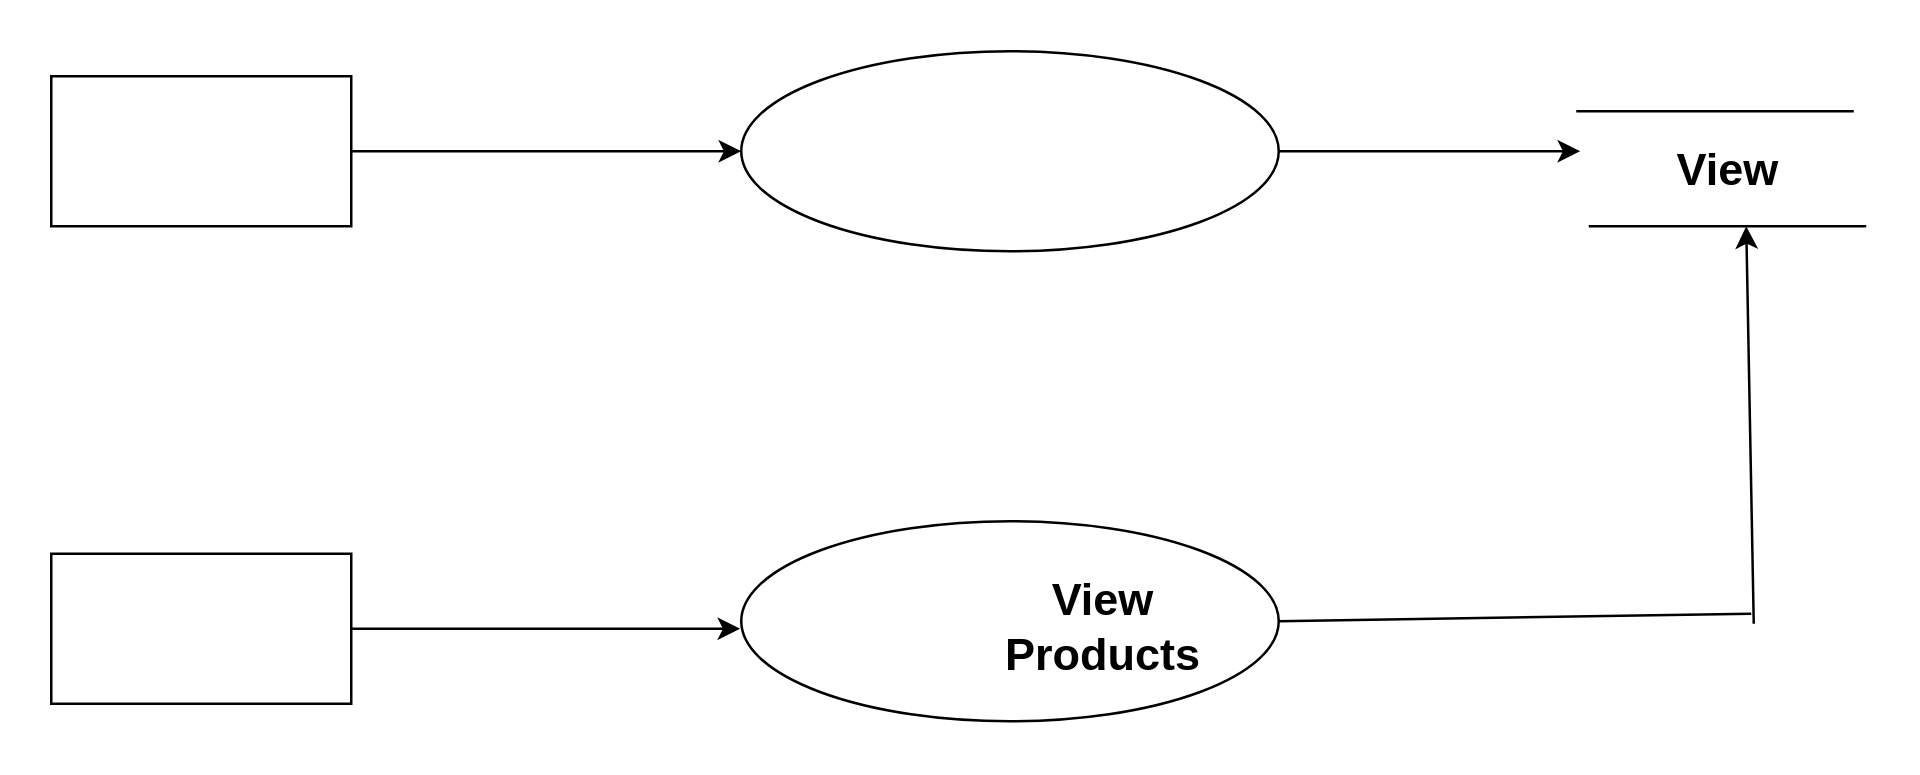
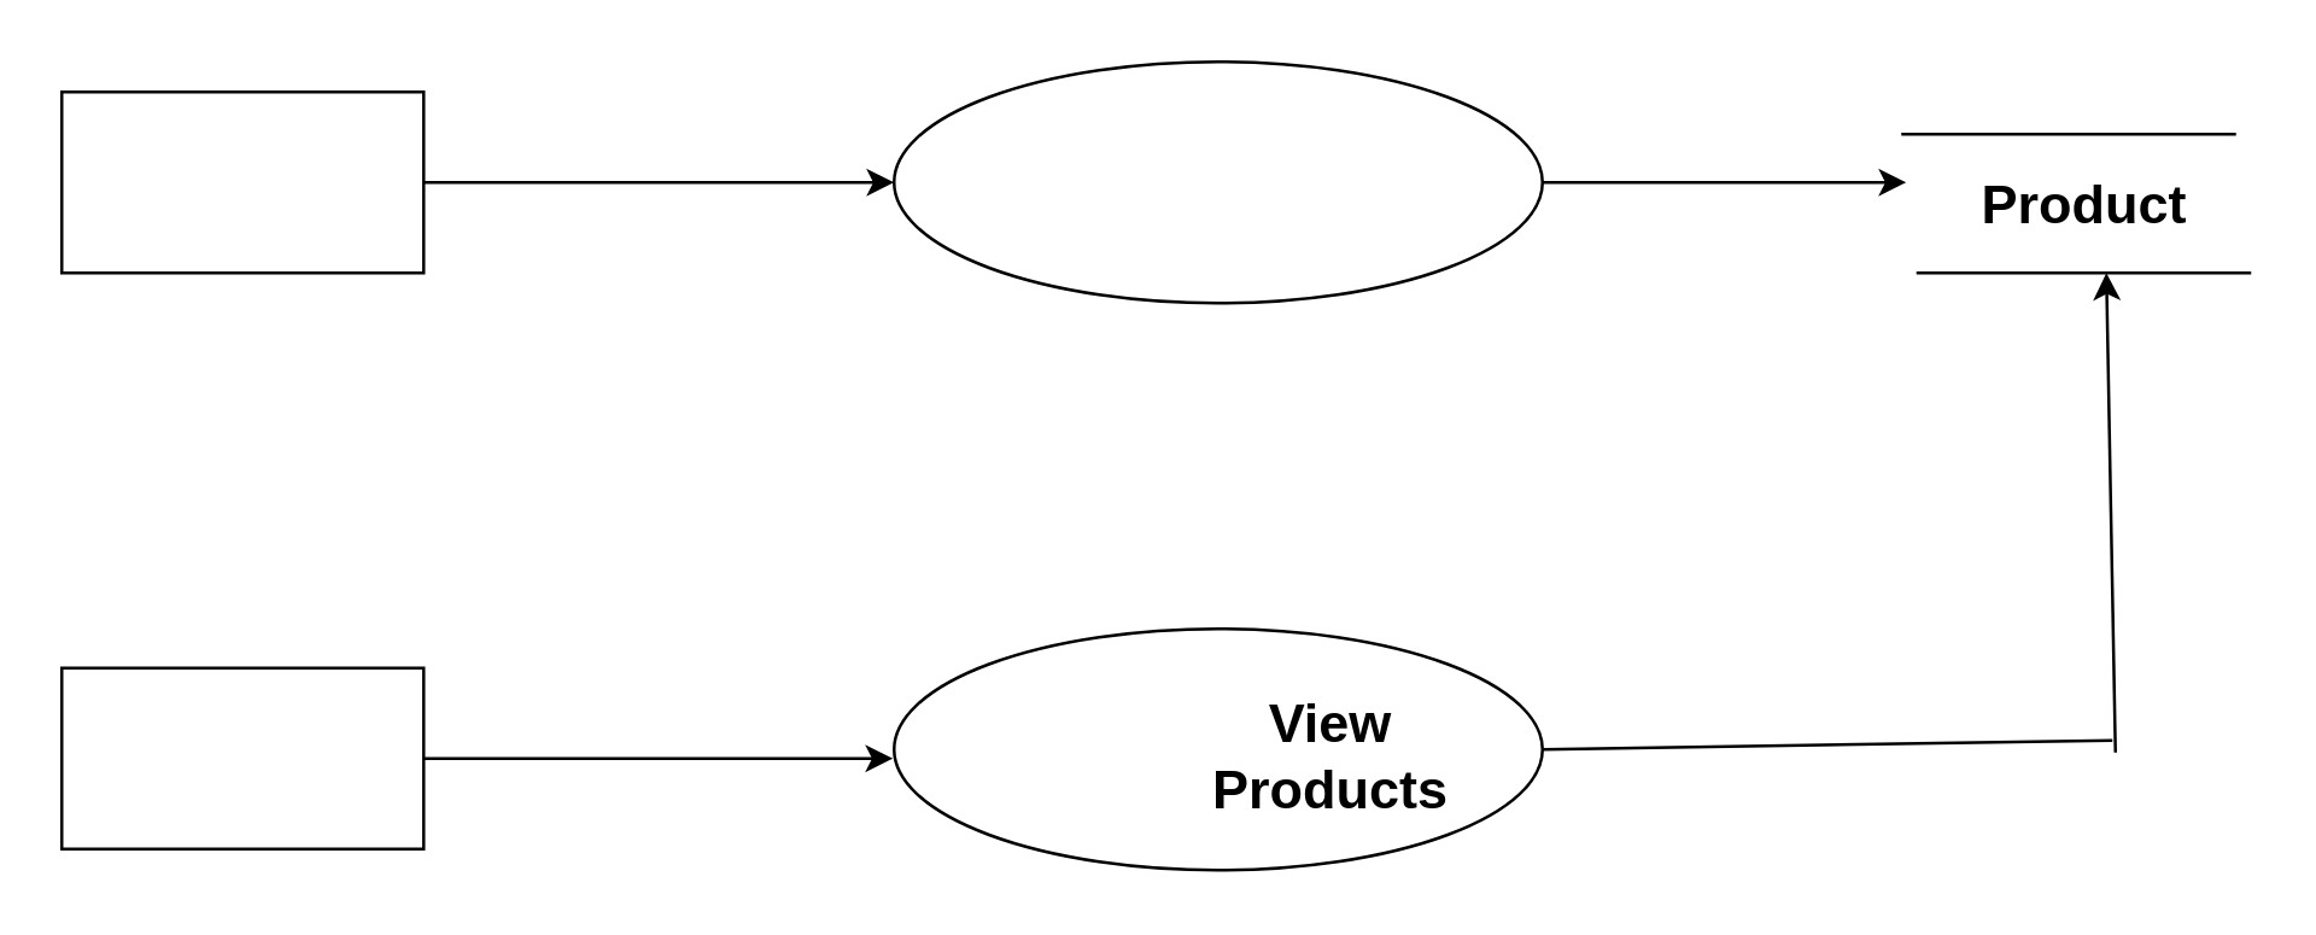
  <mxCell id="0" />
  <mxCell id="1" parent="0" />
  <mxCell id="2" style="edgeStyle=orthogonalEdgeStyle;rounded=0;orthogonalLoop=1;jettySize=auto;html=1;exitX=1;exitY=0.5;exitDx=0;exitDy=0;entryX=0;entryY=0.5;entryDx=0;entryDy=0;" parent="1" source="3" target="5" edge="1"><mxGeometry relative="1" as="geometry" /></mxCell>
  <mxCell id="3" value="" style="rounded=0;whiteSpace=wrap;html=1;" parent="1" vertex="1"><mxGeometry x="20" y="30" width="120" height="60" as="geometry" /></mxCell>
  <mxCell id="4" style="edgeStyle=orthogonalEdgeStyle;rounded=0;orthogonalLoop=1;jettySize=auto;html=1;exitX=1;exitY=0.5;exitDx=0;exitDy=0;" parent="1" source="5" edge="1"><mxGeometry relative="1" as="geometry"><mxPoint x="631.6" y="60" as="targetPoint" /></mxGeometry></mxCell>
  <mxCell id="5" value="" style="ellipse;whiteSpace=wrap;html=1;" parent="1" vertex="1"><mxGeometry x="296" y="20" width="215" height="80" as="geometry" /></mxCell>
  <mxCell id="6" value="" style="endArrow=none;html=1;rounded=0;" parent="1" edge="1"><mxGeometry width="50" height="50" relative="1" as="geometry"><mxPoint x="741" y="44" as="sourcePoint" /><mxPoint x="630" y="44" as="targetPoint" /></mxGeometry></mxCell>
  <mxCell id="7" value="" style="endArrow=none;html=1;rounded=0;" parent="1" edge="1"><mxGeometry width="50" height="50" relative="1" as="geometry"><mxPoint x="746" y="90" as="sourcePoint" /><mxPoint x="635" y="90" as="targetPoint" /></mxGeometry></mxCell>
  <mxCell id="8" style="edgeStyle=orthogonalEdgeStyle;rounded=0;orthogonalLoop=1;jettySize=auto;html=1;exitX=1;exitY=0.5;exitDx=0;exitDy=0;fontSize=18;" parent="1" source="9" edge="1"><mxGeometry relative="1" as="geometry"><mxPoint x="295.6" y="251" as="targetPoint" /></mxGeometry></mxCell>
  <mxCell id="9" value="" style="rounded=0;whiteSpace=wrap;html=1;" parent="1" vertex="1"><mxGeometry x="20" y="221" width="120" height="60" as="geometry" /></mxCell>
  <mxCell id="10" value="" style="ellipse;whiteSpace=wrap;html=1;" parent="1" vertex="1"><mxGeometry x="296" y="208" width="215" height="80" as="geometry" /></mxCell>
- <mxCell id="11" value="&lt;font style=&quot;font-size: 18px;&quot;&gt;&lt;b&gt;View&lt;/b&gt;&lt;/font&gt;" style="text;html=1;strokeColor=none;fillColor=none;align=center;verticalAlign=middle;whiteSpace=wrap;rounded=0;" parent="1" vertex="1"><mxGeometry x="661" y="53" width="60" height="30" as="geometry" /></mxCell>
+ <mxCell id="11" value="&lt;font style=&quot;font-size: 18px;&quot;&gt;&lt;b&gt;Product&lt;/b&gt;&lt;/font&gt;" style="text;html=1;strokeColor=none;fillColor=none;align=center;verticalAlign=middle;whiteSpace=wrap;rounded=0;" parent="1" vertex="1"><mxGeometry x="661" y="53" width="60" height="30" as="geometry" /></mxCell>
  <mxCell id="12" value="View Products" style="text;html=1;strokeColor=none;fillColor=none;align=center;verticalAlign=middle;whiteSpace=wrap;rounded=0;fontSize=18;fontStyle=1" parent="1" vertex="1"><mxGeometry x="411" y="236" width="60" height="30" as="geometry" /></mxCell>
  <mxCell id="13" value="" style="endArrow=none;html=1;rounded=0;fontSize=18;entryX=1;entryY=0.5;entryDx=0;entryDy=0;" parent="1" target="10" edge="1"><mxGeometry width="50" height="50" relative="1" as="geometry"><mxPoint x="700" y="245" as="sourcePoint" /><mxPoint x="418" y="181" as="targetPoint" /></mxGeometry></mxCell>
  <mxCell id="14" value="" style="endArrow=classic;html=1;rounded=0;fontSize=18;" parent="1" edge="1"><mxGeometry width="50" height="50" relative="1" as="geometry"><mxPoint x="701" y="249" as="sourcePoint" /><mxPoint x="698" y="90" as="targetPoint" /></mxGeometry></mxCell>
